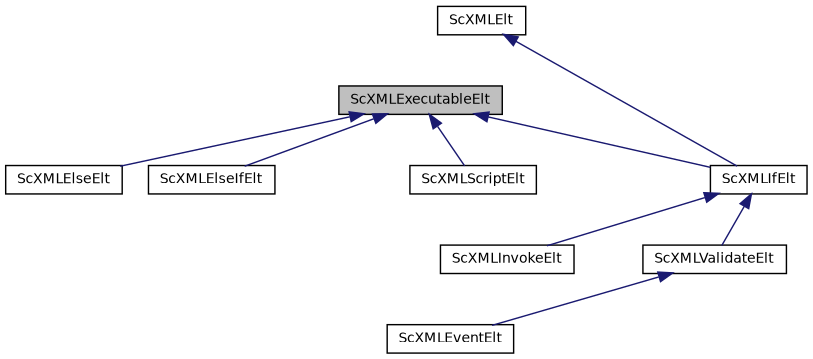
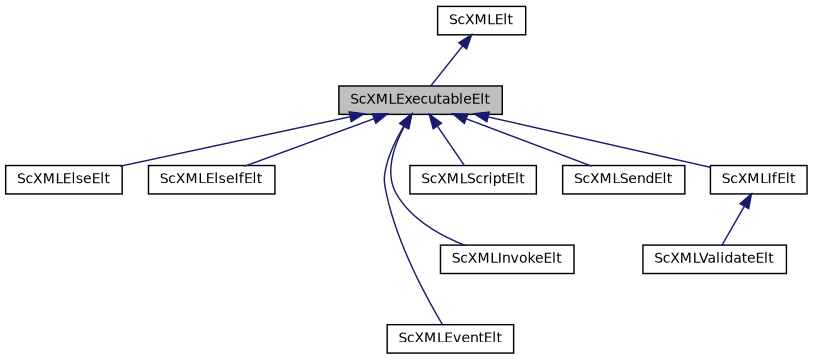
  digraph {
    rankdir=TB
    node [color=black fillcolor=white fontname=Helvetica fontsize=10 shape=record style=filled]
    edge [color=midnightblue dir=back fontname=Helvetica fontsize=10 labelfontname=Helvetica labelfontsize=10 style=solid]
    n1 [fillcolor=grey75 fontcolor=black height=0.2 label=ScXMLExecutableElt width=0.4]
    n2 [height=0.2 label=ScXMLElseElt width=0.4]
    n3 [height=0.2 label=ScXMLElseIfElt width=0.4]
    n4 [height=0.2 label=ScXMLEventElt width=0.4]
    n5 [height=0.2 label=ScXMLIfElt width=0.4]
    n6 [height=0.2 label=ScXMLInvokeElt width=0.4]
    n7 [height=0.2 label=ScXMLScriptElt width=0.4]
+   n8 [height=0.2 label=ScXMLSendElt width=0.4]
    n9 [height=0.2 label=ScXMLValidateElt width=0.4]
    n10 [height=0.2 label=ScXMLElt width=0.4]
    n1 -> n2
    n1 -> n3
-   n9 -> n4
+   n1 -> n4
    n1 -> n5
-   n5 -> n6
+   n1 -> n6
    n1 -> n7
+   n1 -> n8
    n5 -> n9
-   n10 -> n5
+   n10 -> n1
  }
